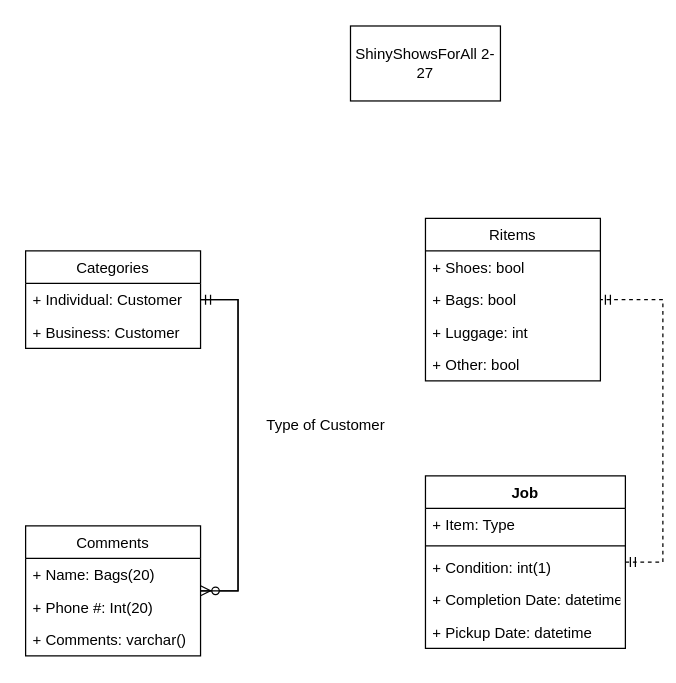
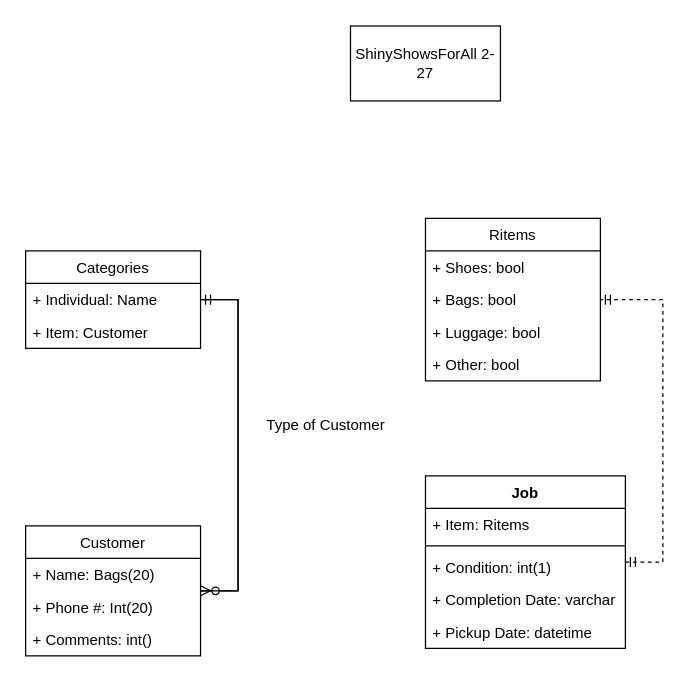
  <mxCell id="0" />
  <mxCell id="1" parent="0" />
  <mxCell id="2" value="Categories" style="swimlane;fontStyle=0;childLayout=stackLayout;horizontal=1;startSize=26;fillColor=none;horizontalStack=0;resizeParent=1;resizeParentMax=0;resizeLast=0;collapsible=1;marginBottom=0;" parent="1" vertex="1"><mxGeometry x="20" y="200" width="140" height="78" as="geometry" /></mxCell>
- <mxCell id="3" value="+ Individual: Customer" style="text;strokeColor=none;fillColor=none;align=left;verticalAlign=top;spacingLeft=4;spacingRight=4;overflow=hidden;rotatable=0;points=[[0,0.5],[1,0.5]];portConstraint=eastwest;" parent="2" vertex="1"><mxGeometry y="26" width="140" height="26" as="geometry" /></mxCell>
- <mxCell id="4" value="+ Business: Customer" style="text;strokeColor=none;fillColor=none;align=left;verticalAlign=top;spacingLeft=4;spacingRight=4;overflow=hidden;rotatable=0;points=[[0,0.5],[1,0.5]];portConstraint=eastwest;" parent="2" vertex="1"><mxGeometry y="52" width="140" height="26" as="geometry" /></mxCell>
- <mxCell id="5" value="Comments" style="swimlane;fontStyle=0;childLayout=stackLayout;horizontal=1;startSize=26;fillColor=none;horizontalStack=0;resizeParent=1;resizeParentMax=0;resizeLast=0;collapsible=1;marginBottom=0;" parent="1" vertex="1"><mxGeometry x="20" y="420" width="140" height="104" as="geometry" /></mxCell>
+ <mxCell id="3" value="+ Individual: Name" style="text;strokeColor=none;fillColor=none;align=left;verticalAlign=top;spacingLeft=4;spacingRight=4;overflow=hidden;rotatable=0;points=[[0,0.5],[1,0.5]];portConstraint=eastwest;" parent="2" vertex="1"><mxGeometry y="26" width="140" height="26" as="geometry" /></mxCell>
+ <mxCell id="4" value="+ Item: Customer" style="text;strokeColor=none;fillColor=none;align=left;verticalAlign=top;spacingLeft=4;spacingRight=4;overflow=hidden;rotatable=0;points=[[0,0.5],[1,0.5]];portConstraint=eastwest;" parent="2" vertex="1"><mxGeometry y="52" width="140" height="26" as="geometry" /></mxCell>
+ <mxCell id="5" value="Customer" style="swimlane;fontStyle=0;childLayout=stackLayout;horizontal=1;startSize=26;fillColor=none;horizontalStack=0;resizeParent=1;resizeParentMax=0;resizeLast=0;collapsible=1;marginBottom=0;" parent="1" vertex="1"><mxGeometry x="20" y="420" width="140" height="104" as="geometry" /></mxCell>
  <mxCell id="6" value="+ Name: Bags(20)" style="text;strokeColor=none;fillColor=none;align=left;verticalAlign=top;spacingLeft=4;spacingRight=4;overflow=hidden;rotatable=0;points=[[0,0.5],[1,0.5]];portConstraint=eastwest;" parent="5" vertex="1"><mxGeometry y="26" width="140" height="26" as="geometry" /></mxCell>
  <mxCell id="7" value="+ Phone #: Int(20)" style="text;strokeColor=none;fillColor=none;align=left;verticalAlign=top;spacingLeft=4;spacingRight=4;overflow=hidden;rotatable=0;points=[[0,0.5],[1,0.5]];portConstraint=eastwest;" parent="5" vertex="1"><mxGeometry y="52" width="140" height="26" as="geometry" /></mxCell>
- <mxCell id="8" value="+ Comments: varchar()" style="text;strokeColor=none;fillColor=none;align=left;verticalAlign=top;spacingLeft=4;spacingRight=4;overflow=hidden;rotatable=0;points=[[0,0.5],[1,0.5]];portConstraint=eastwest;" parent="5" vertex="1"><mxGeometry y="78" width="140" height="26" as="geometry" /></mxCell>
+ <mxCell id="8" value="+ Comments: int()" style="text;strokeColor=none;fillColor=none;align=left;verticalAlign=top;spacingLeft=4;spacingRight=4;overflow=hidden;rotatable=0;points=[[0,0.5],[1,0.5]];portConstraint=eastwest;" parent="5" vertex="1"><mxGeometry y="78" width="140" height="26" as="geometry" /></mxCell>
  <mxCell id="9" value="Job" style="swimlane;fontStyle=1;align=center;verticalAlign=top;childLayout=stackLayout;horizontal=1;startSize=26;horizontalStack=0;resizeParent=1;resizeParentMax=0;resizeLast=0;collapsible=1;marginBottom=0;" parent="1" vertex="1"><mxGeometry x="340" y="380" width="160" height="138" as="geometry"><mxRectangle x="490" y="260" width="50" height="26" as="alternateBounds" /></mxGeometry></mxCell>
- <mxCell id="10" value="+ Item: Type" style="text;strokeColor=none;fillColor=none;align=left;verticalAlign=top;spacingLeft=4;spacingRight=4;overflow=hidden;rotatable=0;points=[[0,0.5],[1,0.5]];portConstraint=eastwest;" parent="9" vertex="1"><mxGeometry y="26" width="160" height="26" as="geometry" /></mxCell>
+ <mxCell id="10" value="+ Item: Ritems" style="text;strokeColor=none;fillColor=none;align=left;verticalAlign=top;spacingLeft=4;spacingRight=4;overflow=hidden;rotatable=0;points=[[0,0.5],[1,0.5]];portConstraint=eastwest;" parent="9" vertex="1"><mxGeometry y="26" width="160" height="26" as="geometry" /></mxCell>
  <mxCell id="11" value="" style="line;strokeWidth=1;fillColor=none;align=left;verticalAlign=middle;spacingTop=-1;spacingLeft=3;spacingRight=3;rotatable=0;labelPosition=right;points=[];portConstraint=eastwest;" parent="9" vertex="1"><mxGeometry y="52" width="160" height="8" as="geometry" /></mxCell>
  <mxCell id="12" value="+ Condition: int(1)" style="text;strokeColor=none;fillColor=none;align=left;verticalAlign=top;spacingLeft=4;spacingRight=4;overflow=hidden;rotatable=0;points=[[0,0.5],[1,0.5]];portConstraint=eastwest;" parent="9" vertex="1"><mxGeometry y="60" width="160" height="26" as="geometry" /></mxCell>
- <mxCell id="13" value="+ Completion Date: datetime" style="text;strokeColor=none;fillColor=none;align=left;verticalAlign=top;spacingLeft=4;spacingRight=4;overflow=hidden;rotatable=0;points=[[0,0.5],[1,0.5]];portConstraint=eastwest;" parent="9" vertex="1"><mxGeometry y="86" width="160" height="26" as="geometry" /></mxCell>
+ <mxCell id="13" value="+ Completion Date: varchar" style="text;strokeColor=none;fillColor=none;align=left;verticalAlign=top;spacingLeft=4;spacingRight=4;overflow=hidden;rotatable=0;points=[[0,0.5],[1,0.5]];portConstraint=eastwest;" parent="9" vertex="1"><mxGeometry y="86" width="160" height="26" as="geometry" /></mxCell>
  <mxCell id="14" value="+ Pickup Date: datetime" style="text;strokeColor=none;fillColor=none;align=left;verticalAlign=top;spacingLeft=4;spacingRight=4;overflow=hidden;rotatable=0;points=[[0,0.5],[1,0.5]];portConstraint=eastwest;" parent="9" vertex="1"><mxGeometry y="112" width="160" height="26" as="geometry" /></mxCell>
  <mxCell id="15" value="Ritems" style="swimlane;fontStyle=0;childLayout=stackLayout;horizontal=1;startSize=26;fillColor=none;horizontalStack=0;resizeParent=1;resizeParentMax=0;resizeLast=0;collapsible=1;marginBottom=0;" parent="1" vertex="1"><mxGeometry x="340" y="174" width="140" height="130" as="geometry" /></mxCell>
  <mxCell id="16" value="+ Shoes: bool" style="text;strokeColor=none;fillColor=none;align=left;verticalAlign=top;spacingLeft=4;spacingRight=4;overflow=hidden;rotatable=0;points=[[0,0.5],[1,0.5]];portConstraint=eastwest;" parent="15" vertex="1"><mxGeometry y="26" width="140" height="26" as="geometry" /></mxCell>
  <mxCell id="17" value="+ Bags: bool" style="text;strokeColor=none;fillColor=none;align=left;verticalAlign=top;spacingLeft=4;spacingRight=4;overflow=hidden;rotatable=0;points=[[0,0.5],[1,0.5]];portConstraint=eastwest;" parent="15" vertex="1"><mxGeometry y="52" width="140" height="26" as="geometry" /></mxCell>
- <mxCell id="18" value="+ Luggage: int" style="text;strokeColor=none;fillColor=none;align=left;verticalAlign=top;spacingLeft=4;spacingRight=4;overflow=hidden;rotatable=0;points=[[0,0.5],[1,0.5]];portConstraint=eastwest;" parent="15" vertex="1"><mxGeometry y="78" width="140" height="26" as="geometry" /></mxCell>
+ <mxCell id="18" value="+ Luggage: bool" style="text;strokeColor=none;fillColor=none;align=left;verticalAlign=top;spacingLeft=4;spacingRight=4;overflow=hidden;rotatable=0;points=[[0,0.5],[1,0.5]];portConstraint=eastwest;" parent="15" vertex="1"><mxGeometry y="78" width="140" height="26" as="geometry" /></mxCell>
  <mxCell id="19" value="+ Other: bool" style="text;strokeColor=none;fillColor=none;align=left;verticalAlign=top;spacingLeft=4;spacingRight=4;overflow=hidden;rotatable=0;points=[[0,0.5],[1,0.5]];portConstraint=eastwest;" parent="15" vertex="1"><mxGeometry y="104" width="140" height="26" as="geometry" /></mxCell>
  <mxCell id="20" value="" style="edgeStyle=entityRelationEdgeStyle;fontSize=12;html=1;endArrow=ERzeroToMany;endFill=1;rounded=0;" parent="1" source="2" target="5" edge="1"><mxGeometry width="100" height="100" relative="1" as="geometry"><mxPoint x="110" y="220" as="sourcePoint" /><mxPoint x="210" y="120" as="targetPoint" /></mxGeometry></mxCell>
  <mxCell id="21" value="" style="edgeStyle=entityRelationEdgeStyle;fontSize=12;html=1;endArrow=ERmandOne;rounded=0;" parent="1" source="5" target="2" edge="1"><mxGeometry width="100" height="100" relative="1" as="geometry"><mxPoint x="300" y="300" as="sourcePoint" /><mxPoint x="120" y="70" as="targetPoint" /></mxGeometry></mxCell>
  <mxCell id="22" value="" style="edgeStyle=entityRelationEdgeStyle;fontSize=12;html=1;endArrow=ERmandOne;startArrow=ERmandOne;rounded=0;dashed=1;" parent="1" source="9" target="15" edge="1"><mxGeometry width="100" height="100" relative="1" as="geometry"><mxPoint x="300" y="300" as="sourcePoint" /><mxPoint x="400" y="200" as="targetPoint" /></mxGeometry></mxCell>
  <mxCell id="23" value="ShinyShowsForAll 2-27" style="rounded=0;whiteSpace=wrap;html=1;" parent="1" vertex="1"><mxGeometry x="280" y="20" width="120" height="60" as="geometry" /></mxCell>
  <mxCell id="24" value="Type of Customer" style="text;html=1;resizable=0;autosize=1;align=center;verticalAlign=middle;points=[];fillColor=none;strokeColor=none;rounded=0;rotation=0;" vertex="1" parent="1"><mxGeometry x="200" y="330" width="120" height="20" as="geometry" /></mxCell>
